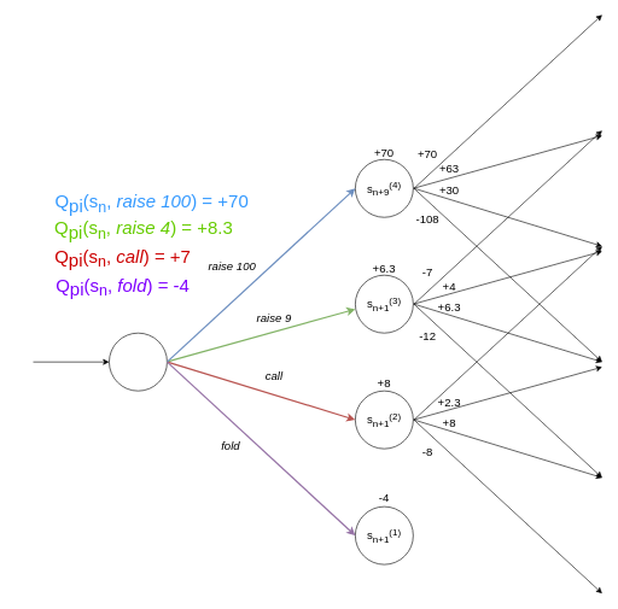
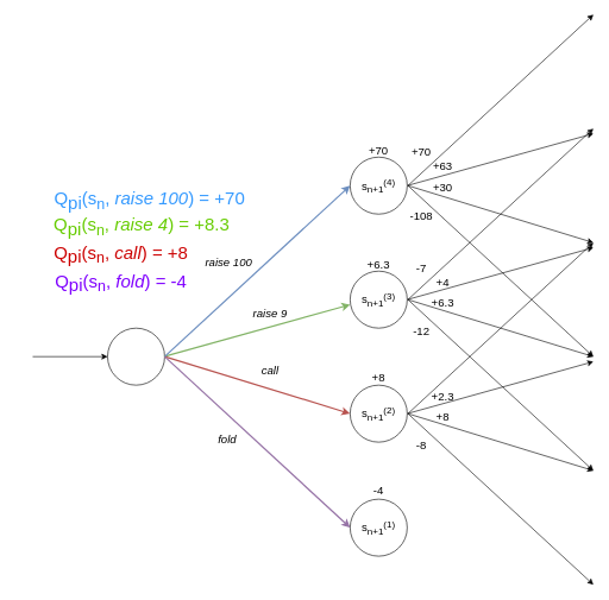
  <mxCell id="0" />
  <mxCell id="1" parent="0" />
  <mxCell id="2" value="" style="ellipse;whiteSpace=wrap;html=1;aspect=fixed;" parent="1" vertex="1"><mxGeometry x="150" y="460" width="80" height="80" as="geometry" /></mxCell>
  <mxCell id="3" value="" style="ellipse;whiteSpace=wrap;html=1;aspect=fixed;" parent="1" vertex="1"><mxGeometry x="490" y="220" width="80" height="80" as="geometry" /></mxCell>
  <mxCell id="4" value="" style="ellipse;whiteSpace=wrap;html=1;aspect=fixed;" parent="1" vertex="1"><mxGeometry x="490" y="380" width="80" height="80" as="geometry" /></mxCell>
  <mxCell id="5" value="" style="ellipse;whiteSpace=wrap;html=1;aspect=fixed;" parent="1" vertex="1"><mxGeometry x="490" y="540" width="80" height="80" as="geometry" /></mxCell>
  <mxCell id="6" value="" style="ellipse;whiteSpace=wrap;html=1;aspect=fixed;" parent="1" vertex="1"><mxGeometry x="490" y="700" width="80" height="80" as="geometry" /></mxCell>
  <mxCell id="7" value="" style="endArrow=classic;html=1;entryX=0;entryY=0.5;entryDx=0;entryDy=0;" parent="1" target="2" edge="1"><mxGeometry width="50" height="50" relative="1" as="geometry"><mxPoint x="45" y="500" as="sourcePoint" /><mxPoint x="500" y="430" as="targetPoint" /></mxGeometry></mxCell>
  <mxCell id="8" value="" style="endArrow=classic;html=1;entryX=0;entryY=0.588;entryDx=0;entryDy=0;entryPerimeter=0;fillColor=#d5e8d4;strokeColor=#82b366;strokeWidth=2;" parent="1" target="4" edge="1"><mxGeometry width="50" height="50" relative="1" as="geometry"><mxPoint x="229" y="500" as="sourcePoint" /><mxPoint x="492" y="433" as="targetPoint" /></mxGeometry></mxCell>
  <mxCell id="9" value="" style="endArrow=classic;html=1;entryX=0;entryY=0.5;entryDx=0;entryDy=0;exitX=1;exitY=0.5;exitDx=0;exitDy=0;fillColor=#f8cecc;strokeColor=#b85450;strokeWidth=2;" parent="1" source="2" target="5" edge="1"><mxGeometry width="50" height="50" relative="1" as="geometry"><mxPoint x="449" y="483" as="sourcePoint" /><mxPoint x="499" y="433" as="targetPoint" /></mxGeometry></mxCell>
  <mxCell id="10" value="" style="endArrow=classic;html=1;entryX=0;entryY=0.5;entryDx=0;entryDy=0;exitX=1;exitY=0.5;exitDx=0;exitDy=0;fillColor=#dae8fc;strokeColor=#6c8ebf;strokeWidth=2;" parent="1" source="2" target="3" edge="1"><mxGeometry width="50" height="50" relative="1" as="geometry"><mxPoint x="449" y="483" as="sourcePoint" /><mxPoint x="499" y="433" as="targetPoint" /></mxGeometry></mxCell>
  <mxCell id="11" value="" style="endArrow=classic;html=1;entryX=0;entryY=0.5;entryDx=0;entryDy=0;exitX=1;exitY=0.5;exitDx=0;exitDy=0;fillColor=#e1d5e7;strokeColor=#9673a6;strokeWidth=2;" parent="1" source="2" target="6" edge="1"><mxGeometry width="50" height="50" relative="1" as="geometry"><mxPoint x="449" y="483" as="sourcePoint" /><mxPoint x="499" y="433" as="targetPoint" /></mxGeometry></mxCell>
  <mxCell id="12" value="" style="endArrow=classic;html=1;entryX=0;entryY=0.588;entryDx=0;entryDy=0;entryPerimeter=0;" parent="1" edge="1"><mxGeometry width="50" height="50" relative="1" as="geometry"><mxPoint x="570" y="260" as="sourcePoint" /><mxPoint x="831" y="187.04" as="targetPoint" /></mxGeometry></mxCell>
  <mxCell id="13" value="" style="endArrow=classic;html=1;entryX=0;entryY=0.5;entryDx=0;entryDy=0;exitX=1;exitY=0.5;exitDx=0;exitDy=0;" parent="1" edge="1"><mxGeometry width="50" height="50" relative="1" as="geometry"><mxPoint x="571" y="260" as="sourcePoint" /><mxPoint x="831" y="340" as="targetPoint" /></mxGeometry></mxCell>
  <mxCell id="14" value="" style="endArrow=classic;html=1;entryX=0;entryY=0.5;entryDx=0;entryDy=0;exitX=1;exitY=0.5;exitDx=0;exitDy=0;strokeWidth=1;" parent="1" edge="1"><mxGeometry width="50" height="50" relative="1" as="geometry"><mxPoint x="571" y="260" as="sourcePoint" /><mxPoint x="831" y="20" as="targetPoint" /></mxGeometry></mxCell>
  <mxCell id="15" value="" style="endArrow=classic;html=1;entryX=0;entryY=0.5;entryDx=0;entryDy=0;exitX=1;exitY=0.5;exitDx=0;exitDy=0;" parent="1" edge="1"><mxGeometry width="50" height="50" relative="1" as="geometry"><mxPoint x="571" y="260" as="sourcePoint" /><mxPoint x="831" y="500" as="targetPoint" /></mxGeometry></mxCell>
  <mxCell id="16" value="" style="endArrow=classic;html=1;entryX=0;entryY=0.588;entryDx=0;entryDy=0;entryPerimeter=0;" parent="1" edge="1"><mxGeometry width="50" height="50" relative="1" as="geometry"><mxPoint x="570" y="420" as="sourcePoint" /><mxPoint x="831" y="347.04" as="targetPoint" /></mxGeometry></mxCell>
  <mxCell id="17" value="" style="endArrow=classic;html=1;entryX=0;entryY=0.5;entryDx=0;entryDy=0;exitX=1;exitY=0.5;exitDx=0;exitDy=0;strokeWidth=1;" parent="1" edge="1"><mxGeometry width="50" height="50" relative="1" as="geometry"><mxPoint x="571" y="420" as="sourcePoint" /><mxPoint x="831" y="500" as="targetPoint" /></mxGeometry></mxCell>
  <mxCell id="18" value="" style="endArrow=classic;html=1;entryX=0;entryY=0.5;entryDx=0;entryDy=0;exitX=1;exitY=0.5;exitDx=0;exitDy=0;" parent="1" edge="1"><mxGeometry width="50" height="50" relative="1" as="geometry"><mxPoint x="571" y="420" as="sourcePoint" /><mxPoint x="831" y="180" as="targetPoint" /></mxGeometry></mxCell>
  <mxCell id="19" value="" style="endArrow=classic;html=1;entryX=0;entryY=0.5;entryDx=0;entryDy=0;exitX=1;exitY=0.5;exitDx=0;exitDy=0;" parent="1" edge="1"><mxGeometry width="50" height="50" relative="1" as="geometry"><mxPoint x="571" y="420" as="sourcePoint" /><mxPoint x="831" y="660" as="targetPoint" /></mxGeometry></mxCell>
  <mxCell id="20" value="" style="endArrow=classic;html=1;entryX=0;entryY=0.588;entryDx=0;entryDy=0;entryPerimeter=0;" parent="1" edge="1"><mxGeometry width="50" height="50" relative="1" as="geometry"><mxPoint x="570" y="580" as="sourcePoint" /><mxPoint x="831" y="507.04" as="targetPoint" /></mxGeometry></mxCell>
  <mxCell id="21" value="" style="endArrow=classic;html=1;entryX=0;entryY=0.5;entryDx=0;entryDy=0;exitX=1;exitY=0.5;exitDx=0;exitDy=0;strokeWidth=1;" parent="1" edge="1"><mxGeometry width="50" height="50" relative="1" as="geometry"><mxPoint x="571" y="580" as="sourcePoint" /><mxPoint x="831" y="660" as="targetPoint" /></mxGeometry></mxCell>
  <mxCell id="22" value="" style="endArrow=classic;html=1;entryX=0;entryY=0.5;entryDx=0;entryDy=0;exitX=1;exitY=0.5;exitDx=0;exitDy=0;" parent="1" edge="1"><mxGeometry width="50" height="50" relative="1" as="geometry"><mxPoint x="571" y="580" as="sourcePoint" /><mxPoint x="831" y="340" as="targetPoint" /></mxGeometry></mxCell>
  <mxCell id="23" value="" style="endArrow=classic;html=1;entryX=0;entryY=0.5;entryDx=0;entryDy=0;exitX=1;exitY=0.5;exitDx=0;exitDy=0;" parent="1" edge="1"><mxGeometry width="50" height="50" relative="1" as="geometry"><mxPoint x="571" y="580" as="sourcePoint" /><mxPoint x="831" y="820" as="targetPoint" /></mxGeometry></mxCell>
  <mxCell id="24" value="&lt;i&gt;raise 100&lt;/i&gt;" style="text;html=1;strokeColor=none;fillColor=none;align=center;verticalAlign=middle;whiteSpace=wrap;rounded=0;fontSize=16;" parent="1" vertex="1"><mxGeometry x="286" y="358" width="68" height="20" as="geometry" /></mxCell>
  <mxCell id="25" value="&lt;i&gt;raise 9&lt;/i&gt;" style="text;html=1;strokeColor=none;fillColor=none;align=center;verticalAlign=middle;whiteSpace=wrap;rounded=0;fontSize=16;" parent="1" vertex="1"><mxGeometry x="346" y="429" width="64" height="20" as="geometry" /></mxCell>
  <mxCell id="26" value="&lt;i&gt;call&lt;/i&gt;" style="text;html=1;strokeColor=none;fillColor=none;align=center;verticalAlign=middle;whiteSpace=wrap;rounded=0;fontSize=16;" parent="1" vertex="1"><mxGeometry x="346" y="510" width="64" height="20" as="geometry" /></mxCell>
  <mxCell id="27" value="&lt;i&gt;fold&lt;/i&gt;" style="text;html=1;strokeColor=none;fillColor=none;align=center;verticalAlign=middle;whiteSpace=wrap;rounded=0;fontSize=16;" parent="1" vertex="1"><mxGeometry x="286" y="606" width="64" height="20" as="geometry" /></mxCell>
- <mxCell id="28" value="&lt;span style=&quot;font-size: 16px&quot;&gt;s&lt;sub&gt;n+9&lt;/sub&gt;&lt;sup&gt;(4)&lt;/sup&gt;&lt;/span&gt;&lt;span style=&quot;font-size: 13.333px&quot;&gt;&lt;sub&gt;&lt;br&gt;&lt;/sub&gt;&lt;/span&gt;" style="text;html=1;strokeColor=none;fillColor=none;align=center;verticalAlign=middle;whiteSpace=wrap;rounded=0;" parent="1" vertex="1"><mxGeometry x="499" y="250" width="62" height="20" as="geometry" /></mxCell>
+ <mxCell id="28" value="&lt;span style=&quot;font-size: 16px&quot;&gt;s&lt;sub&gt;n+1&lt;/sub&gt;&lt;sup&gt;(4)&lt;/sup&gt;&lt;/span&gt;&lt;span style=&quot;font-size: 13.333px&quot;&gt;&lt;sub&gt;&lt;br&gt;&lt;/sub&gt;&lt;/span&gt;" style="text;html=1;strokeColor=none;fillColor=none;align=center;verticalAlign=middle;whiteSpace=wrap;rounded=0;" parent="1" vertex="1"><mxGeometry x="499" y="250" width="62" height="20" as="geometry" /></mxCell>
  <mxCell id="29" value="&lt;span style=&quot;font-size: 16px&quot;&gt;s&lt;sub&gt;n+1&lt;/sub&gt;&lt;sup&gt;(3)&lt;/sup&gt;&lt;/span&gt;&lt;span style=&quot;font-size: 13.333px&quot;&gt;&lt;sub&gt;&lt;br&gt;&lt;/sub&gt;&lt;/span&gt;" style="text;html=1;strokeColor=none;fillColor=none;align=center;verticalAlign=middle;whiteSpace=wrap;rounded=0;" parent="1" vertex="1"><mxGeometry x="480" y="410" width="100" height="20" as="geometry" /></mxCell>
  <mxCell id="30" value="&lt;span style=&quot;font-size: 16px&quot;&gt;s&lt;sub&gt;n+1&lt;/sub&gt;&lt;sup&gt;(2)&lt;/sup&gt;&lt;/span&gt;&lt;span style=&quot;font-size: 13.333px&quot;&gt;&lt;sub&gt;&lt;br&gt;&lt;/sub&gt;&lt;/span&gt;" style="text;html=1;strokeColor=none;fillColor=none;align=center;verticalAlign=middle;whiteSpace=wrap;rounded=0;" parent="1" vertex="1"><mxGeometry x="480" y="570" width="100" height="20" as="geometry" /></mxCell>
  <mxCell id="31" value="&lt;span style=&quot;font-size: 16px&quot;&gt;s&lt;sub&gt;n+1&lt;/sub&gt;&lt;sup&gt;(1)&lt;/sup&gt;&lt;/span&gt;&lt;span style=&quot;font-size: 13.333px&quot;&gt;&lt;sub&gt;&lt;br&gt;&lt;/sub&gt;&lt;/span&gt;" style="text;html=1;strokeColor=none;fillColor=none;align=center;verticalAlign=middle;whiteSpace=wrap;rounded=0;" parent="1" vertex="1"><mxGeometry x="480" y="730" width="100" height="20" as="geometry" /></mxCell>
  <mxCell id="32" value="+70" style="text;html=1;strokeColor=none;fillColor=none;align=center;verticalAlign=middle;whiteSpace=wrap;rounded=0;fontSize=16;" parent="1" vertex="1"><mxGeometry x="570" y="203" width="40" height="20" as="geometry" /></mxCell>
  <mxCell id="33" value="+63" style="text;html=1;strokeColor=none;fillColor=none;align=center;verticalAlign=middle;whiteSpace=wrap;rounded=0;fontSize=16;" parent="1" vertex="1"><mxGeometry x="600" y="223" width="40" height="20" as="geometry" /></mxCell>
  <mxCell id="34" value="+30" style="text;html=1;align=center;verticalAlign=middle;whiteSpace=wrap;rounded=0;fontSize=16;" parent="1" vertex="1"><mxGeometry x="600" y="252" width="40" height="20" as="geometry" /></mxCell>
  <mxCell id="35" value="-108" style="text;html=1;strokeColor=none;fillColor=none;align=center;verticalAlign=middle;whiteSpace=wrap;rounded=0;fontSize=16;" parent="1" vertex="1"><mxGeometry x="570" y="292" width="40" height="20" as="geometry" /></mxCell>
  <mxCell id="36" value="-7" style="text;html=1;strokeColor=none;fillColor=none;align=center;verticalAlign=middle;whiteSpace=wrap;rounded=0;fontSize=16;" parent="1" vertex="1"><mxGeometry x="570" y="365.5" width="40" height="20" as="geometry" /></mxCell>
  <mxCell id="37" value="+4" style="text;html=1;strokeColor=none;fillColor=none;align=center;verticalAlign=middle;whiteSpace=wrap;rounded=0;fontSize=16;" parent="1" vertex="1"><mxGeometry x="600" y="385.5" width="40" height="20" as="geometry" /></mxCell>
  <mxCell id="38" value="+6.3" style="text;html=1;strokeColor=none;fillColor=none;align=center;verticalAlign=middle;whiteSpace=wrap;rounded=0;fontSize=16;" parent="1" vertex="1"><mxGeometry x="600" y="414.5" width="40" height="20" as="geometry" /></mxCell>
  <mxCell id="39" value="-12" style="text;html=1;strokeColor=none;fillColor=none;align=center;verticalAlign=middle;whiteSpace=wrap;rounded=0;fontSize=16;" parent="1" vertex="1"><mxGeometry x="570" y="454.5" width="40" height="20" as="geometry" /></mxCell>
  <mxCell id="40" value="+2.3" style="text;html=1;strokeColor=none;fillColor=none;align=center;verticalAlign=middle;whiteSpace=wrap;rounded=0;fontSize=16;" parent="1" vertex="1"><mxGeometry x="600" y="545.5" width="40" height="20" as="geometry" /></mxCell>
  <mxCell id="41" value="+8" style="text;html=1;strokeColor=none;fillColor=none;align=center;verticalAlign=middle;whiteSpace=wrap;rounded=0;fontSize=16;" parent="1" vertex="1"><mxGeometry x="600" y="574.5" width="40" height="20" as="geometry" /></mxCell>
  <mxCell id="42" value="-8" style="text;html=1;strokeColor=none;fillColor=none;align=center;verticalAlign=middle;whiteSpace=wrap;rounded=0;fontSize=16;" parent="1" vertex="1"><mxGeometry x="570" y="614.5" width="40" height="20" as="geometry" /></mxCell>
  <mxCell id="43" value="-4" style="text;html=1;strokeColor=none;fillColor=none;align=center;verticalAlign=middle;whiteSpace=wrap;rounded=0;fontSize=16;" parent="1" vertex="1"><mxGeometry x="510" y="677" width="40" height="20" as="geometry" /></mxCell>
  <mxCell id="44" value="&lt;span style=&quot;text-align: left&quot;&gt;Q&lt;/span&gt;&lt;span style=&quot;text-align: left&quot;&gt;&lt;sub style=&quot;font-size: 25px&quot;&gt;pi&lt;/sub&gt;(&lt;/span&gt;&lt;span style=&quot;text-align: left&quot;&gt;s&lt;/span&gt;&lt;sub style=&quot;text-align: left&quot;&gt;n&lt;/sub&gt;&lt;span style=&quot;text-align: left&quot;&gt;,&amp;nbsp;&lt;/span&gt;&lt;span style=&quot;text-align: left&quot;&gt;&lt;i&gt;raise 4&lt;/i&gt;) = +8.3&lt;/span&gt;" style="text;html=1;align=center;verticalAlign=middle;whiteSpace=wrap;rounded=0;fontSize=25;fontColor=#66CC00;" parent="1" vertex="1"><mxGeometry x="48" y="307" width="300" height="20" as="geometry" /></mxCell>
- <mxCell id="45" value="&lt;span style=&quot;text-align: left&quot;&gt;Q&lt;/span&gt;&lt;span style=&quot;text-align: left&quot;&gt;&lt;sub style=&quot;font-size: 25px&quot;&gt;pi&lt;/sub&gt;(s&lt;sub&gt;n&lt;/sub&gt;,&amp;nbsp;&lt;i&gt;call&lt;/i&gt;) = +7&lt;/span&gt;" style="text;html=1;align=center;verticalAlign=middle;whiteSpace=wrap;rounded=0;fontSize=25;fontColor=#CC0000;" parent="1" vertex="1"><mxGeometry x="22" y="345.5" width="294" height="20" as="geometry" /></mxCell>
+ <mxCell id="45" value="&lt;span style=&quot;text-align: left&quot;&gt;Q&lt;/span&gt;&lt;span style=&quot;text-align: left&quot;&gt;&lt;sub style=&quot;font-size: 25px&quot;&gt;pi&lt;/sub&gt;(s&lt;sub&gt;n&lt;/sub&gt;,&amp;nbsp;&lt;i&gt;call&lt;/i&gt;) = +8&lt;/span&gt;" style="text;html=1;align=center;verticalAlign=middle;whiteSpace=wrap;rounded=0;fontSize=25;fontColor=#CC0000;" parent="1" vertex="1"><mxGeometry x="22" y="345.5" width="294" height="20" as="geometry" /></mxCell>
  <mxCell id="46" value="&lt;span style=&quot;text-align: left&quot;&gt;Q&lt;/span&gt;&lt;span style=&quot;text-align: left&quot;&gt;&lt;sub style=&quot;font-size: 25px&quot;&gt;pi&lt;/sub&gt;(s&lt;sub&gt;n&lt;/sub&gt;,&amp;nbsp;&lt;i&gt;fold&lt;/i&gt;) = -4&lt;/span&gt;" style="text;html=1;align=center;verticalAlign=middle;whiteSpace=wrap;rounded=0;fontSize=25;fontColor=#7F00FF;" parent="1" vertex="1"><mxGeometry x="20" y="385.5" width="298" height="20" as="geometry" /></mxCell>
  <mxCell id="47" value="&lt;span style=&quot;text-align: left&quot;&gt;Q&lt;/span&gt;&lt;span style=&quot;text-align: left&quot;&gt;&lt;sub style=&quot;font-size: 25px&quot;&gt;pi&lt;/sub&gt;(s&lt;sub&gt;n&lt;/sub&gt;,&amp;nbsp;&lt;i&gt;raise 100&lt;/i&gt;) = +70&lt;/span&gt;" style="text;html=1;align=center;verticalAlign=middle;whiteSpace=wrap;rounded=0;fontSize=25;fontColor=#3399FF;" parent="1" vertex="1"><mxGeometry x="60" y="270" width="298" height="20" as="geometry" /></mxCell>
  <mxCell id="48" value="+6.3" style="text;html=1;strokeColor=none;fillColor=none;align=center;verticalAlign=middle;whiteSpace=wrap;rounded=0;fontSize=16;" vertex="1" parent="1"><mxGeometry x="510" y="360" width="40" height="20" as="geometry" /></mxCell>
  <mxCell id="49" value="+70" style="text;html=1;strokeColor=none;fillColor=none;align=center;verticalAlign=middle;whiteSpace=wrap;rounded=0;fontSize=16;" vertex="1" parent="1"><mxGeometry x="510" y="200" width="40" height="20" as="geometry" /></mxCell>
  <mxCell id="50" value="+8" style="text;html=1;strokeColor=none;fillColor=none;align=center;verticalAlign=middle;whiteSpace=wrap;rounded=0;fontSize=16;" vertex="1" parent="1"><mxGeometry x="510" y="520" width="40" height="20" as="geometry" /></mxCell>
